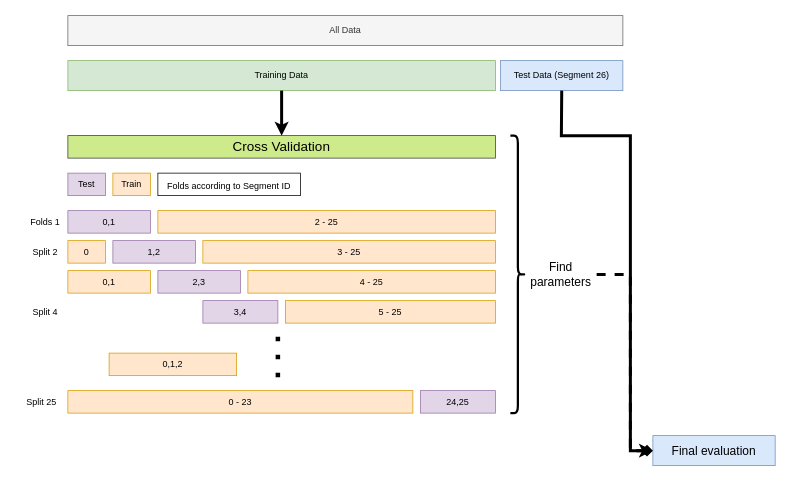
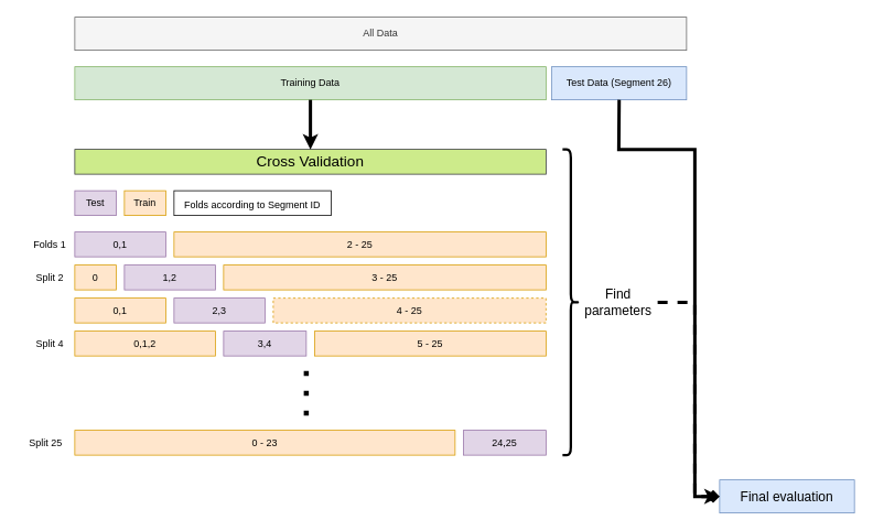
  <mxCell id="0" />
  <mxCell id="1" parent="0" />
  <mxCell id="2" value="" style="group" vertex="1" connectable="0" parent="1"><mxGeometry x="90" y="20" width="740" height="100" as="geometry" /></mxCell>
  <mxCell id="3" value="&lt;div&gt;All Data&lt;/div&gt;" style="rounded=0;whiteSpace=wrap;html=1;fillColor=#f5f5f5;fontColor=#333333;strokeColor=#666666;" vertex="1" parent="2"><mxGeometry width="740" height="40" as="geometry" /></mxCell>
  <mxCell id="4" value="&lt;div&gt;Training Data&lt;/div&gt;" style="rounded=0;whiteSpace=wrap;html=1;fillColor=#d5e8d4;strokeColor=#82b366;" vertex="1" parent="2"><mxGeometry y="60" width="570" height="40" as="geometry" /></mxCell>
  <mxCell id="5" value="&lt;div&gt;Test Data (Segment 26)&lt;br&gt;&lt;/div&gt;" style="rounded=0;whiteSpace=wrap;html=1;fillColor=#dae8fc;strokeColor=#6c8ebf;" vertex="1" parent="2"><mxGeometry x="576.949" y="60" width="163.051" height="40" as="geometry" /></mxCell>
  <mxCell id="6" value="&lt;font style=&quot;font-size: 18px&quot;&gt;Cross Validation&lt;/font&gt;" style="text;html=1;align=center;verticalAlign=middle;whiteSpace=wrap;rounded=0;fillColor=#cdeb8b;strokeColor=#36393d;" vertex="1" parent="1"><mxGeometry x="90" y="180" width="570" height="30" as="geometry" /></mxCell>
  <mxCell id="7" value="" style="endArrow=classic;html=1;rounded=0;fontSize=18;exitX=0.5;exitY=1;exitDx=0;exitDy=0;entryX=0.5;entryY=0;entryDx=0;entryDy=0;strokeWidth=4;" edge="1" parent="1" source="4" target="6"><mxGeometry width="50" height="50" relative="1" as="geometry"><mxPoint x="500" y="280" as="sourcePoint" /><mxPoint x="550" y="230" as="targetPoint" /></mxGeometry></mxCell>
  <mxCell id="8" value="" style="group" vertex="1" connectable="0" parent="1"><mxGeometry x="90" y="230" width="570" height="320" as="geometry" /></mxCell>
  <mxCell id="9" value="0,1" style="rounded=0;whiteSpace=wrap;html=1;fillColor=#e1d5e7;strokeColor=#9673a6;" vertex="1" parent="8"><mxGeometry y="50" width="110" height="30" as="geometry" /></mxCell>
  <mxCell id="10" value="&lt;div&gt;2 - 25&lt;/div&gt;" style="rounded=0;whiteSpace=wrap;html=1;fillColor=#ffe6cc;strokeColor=#d79b00;" vertex="1" parent="8"><mxGeometry x="120" y="50" width="450" height="30" as="geometry" /></mxCell>
  <mxCell id="11" value="Test" style="rounded=0;whiteSpace=wrap;html=1;fillColor=#e1d5e7;strokeColor=#9673a6;" vertex="1" parent="8"><mxGeometry width="50" height="30" as="geometry" /></mxCell>
  <mxCell id="12" value="Train" style="rounded=0;whiteSpace=wrap;html=1;fillColor=#ffe6cc;strokeColor=#d79b00;" vertex="1" parent="8"><mxGeometry x="60" width="50" height="30" as="geometry" /></mxCell>
  <mxCell id="13" value="1,2" style="rounded=0;whiteSpace=wrap;html=1;fillColor=#e1d5e7;strokeColor=#9673a6;" vertex="1" parent="8"><mxGeometry x="60" y="90" width="110" height="30" as="geometry" /></mxCell>
  <mxCell id="14" value="&lt;div&gt;3 - 25&lt;/div&gt;" style="rounded=0;whiteSpace=wrap;html=1;fillColor=#ffe6cc;strokeColor=#d79b00;" vertex="1" parent="8"><mxGeometry x="180" y="90" width="390" height="30" as="geometry" /></mxCell>
  <mxCell id="15" value="0" style="rounded=0;whiteSpace=wrap;html=1;fillColor=#ffe6cc;strokeColor=#d79b00;" vertex="1" parent="8"><mxGeometry y="90" width="50" height="30" as="geometry" /></mxCell>
  <mxCell id="16" value="2,3" style="rounded=0;whiteSpace=wrap;html=1;fillColor=#e1d5e7;strokeColor=#9673a6;" vertex="1" parent="8"><mxGeometry x="120" y="130" width="110" height="30" as="geometry" /></mxCell>
- <mxCell id="17" value="&lt;div&gt;4 - 25&lt;br&gt;&lt;/div&gt;" style="rounded=0;whiteSpace=wrap;html=1;fillColor=#ffe6cc;strokeColor=#d79b00;" vertex="1" parent="8"><mxGeometry x="240" y="130" width="330" height="30" as="geometry" /></mxCell>
+ <mxCell id="17" value="&lt;div&gt;4 - 25&lt;br&gt;&lt;/div&gt;" style="rounded=0;whiteSpace=wrap;html=1;fillColor=#ffe6cc;strokeColor=#d79b00;dashed=1;" vertex="1" parent="8"><mxGeometry x="240" y="130" width="330" height="30" as="geometry" /></mxCell>
  <mxCell id="18" value="0,1" style="rounded=0;whiteSpace=wrap;html=1;fillColor=#ffe6cc;strokeColor=#d79b00;" vertex="1" parent="8"><mxGeometry y="130" width="110" height="30" as="geometry" /></mxCell>
  <mxCell id="19" value="3,4" style="rounded=0;whiteSpace=wrap;html=1;fillColor=#e1d5e7;strokeColor=#9673a6;" vertex="1" parent="8"><mxGeometry x="180" y="170" width="100" height="30" as="geometry" /></mxCell>
  <mxCell id="20" value="&lt;div&gt;5 - 25&lt;/div&gt;" style="rounded=0;whiteSpace=wrap;html=1;fillColor=#ffe6cc;strokeColor=#d79b00;" vertex="1" parent="8"><mxGeometry x="290" y="170" width="280" height="30" as="geometry" /></mxCell>
- <mxCell id="21" value="&lt;div&gt;0,1,2&lt;/div&gt;" style="rounded=0;whiteSpace=wrap;html=1;fillColor=#ffe6cc;strokeColor=#d79b00;" vertex="1" parent="8"><mxGeometry x="55" y="240" width="170" height="30" as="geometry" /></mxCell>
+ <mxCell id="21" value="&lt;div&gt;0,1,2&lt;/div&gt;" style="rounded=0;whiteSpace=wrap;html=1;fillColor=#ffe6cc;strokeColor=#d79b00;" vertex="1" parent="8"><mxGeometry y="170" width="170" height="30" as="geometry" /></mxCell>
  <mxCell id="22" value="" style="endArrow=none;dashed=1;html=1;dashPattern=1 3;strokeWidth=6;rounded=0;fontSize=18;" edge="1" parent="8"><mxGeometry width="50" height="50" relative="1" as="geometry"><mxPoint x="280" y="272" as="sourcePoint" /><mxPoint x="280" y="212" as="targetPoint" /></mxGeometry></mxCell>
  <mxCell id="23" value="0 - 23" style="rounded=0;whiteSpace=wrap;html=1;fillColor=#ffe6cc;strokeColor=#d79b00;" vertex="1" parent="8"><mxGeometry y="290" width="460" height="30" as="geometry" /></mxCell>
  <mxCell id="24" value="24,25" style="rounded=0;whiteSpace=wrap;html=1;fillColor=#e1d5e7;strokeColor=#9673a6;" vertex="1" parent="8"><mxGeometry x="470" y="290" width="100" height="30" as="geometry" /></mxCell>
  <mxCell id="25" value="&lt;font style=&quot;font-size: 12px&quot;&gt;Folds according to Segment ID&lt;/font&gt;" style="rounded=0;whiteSpace=wrap;html=1;fontSize=18;" vertex="1" parent="8"><mxGeometry x="120" width="190" height="30" as="geometry" /></mxCell>
  <mxCell id="26" value="Folds 1" style="text;html=1;strokeColor=none;fillColor=none;align=center;verticalAlign=middle;whiteSpace=wrap;rounded=0;fontSize=12;" vertex="1" parent="1"><mxGeometry x="30" y="280" width="60" height="30" as="geometry" /></mxCell>
  <mxCell id="27" value="Split 2" style="text;html=1;strokeColor=none;fillColor=none;align=center;verticalAlign=middle;whiteSpace=wrap;rounded=0;fontSize=12;" vertex="1" parent="1"><mxGeometry x="30" y="320" width="60" height="30" as="geometry" /></mxCell>
  <mxCell id="28" value="Split 4" style="text;html=1;strokeColor=none;fillColor=none;align=center;verticalAlign=middle;whiteSpace=wrap;rounded=0;fontSize=12;" vertex="1" parent="1"><mxGeometry x="30" y="400" width="60" height="30" as="geometry" /></mxCell>
  <mxCell id="29" value="Split 25" style="text;html=1;strokeColor=none;fillColor=none;align=center;verticalAlign=middle;whiteSpace=wrap;rounded=0;fontSize=12;" vertex="1" parent="1"><mxGeometry x="20" y="520" width="70" height="30" as="geometry" /></mxCell>
  <mxCell id="30" value="" style="shape=curlyBracket;whiteSpace=wrap;html=1;rounded=1;flipH=1;fontSize=12;strokeWidth=3;" vertex="1" parent="1"><mxGeometry x="680" y="180" width="20" height="370" as="geometry" /></mxCell>
  <mxCell id="31" value="&lt;font style=&quot;font-size: 16px&quot;&gt;Find parameters&lt;/font&gt;" style="text;html=1;strokeColor=none;fillColor=none;align=center;verticalAlign=middle;whiteSpace=wrap;rounded=0;fontSize=12;" vertex="1" parent="1"><mxGeometry x="700" y="340" width="95" height="50" as="geometry" /></mxCell>
  <mxCell id="32" value="&lt;div style=&quot;font-size: 16px&quot;&gt;&lt;font style=&quot;font-size: 16px&quot;&gt;Final evaluation&lt;br&gt;&lt;/font&gt;&lt;/div&gt;" style="rounded=0;whiteSpace=wrap;html=1;fillColor=#dae8fc;strokeColor=#6c8ebf;" vertex="1" parent="1"><mxGeometry x="869.999" y="580" width="163.051" height="40" as="geometry" /></mxCell>
  <mxCell id="33" value="" style="endArrow=diamond;html=1;rounded=0;fontSize=18;exitX=0.5;exitY=1;exitDx=0;exitDy=0;entryX=0;entryY=0.5;entryDx=0;entryDy=0;strokeWidth=4;" edge="1" parent="1" source="5" target="32"><mxGeometry width="50" height="50" relative="1" as="geometry"><mxPoint x="747.07" y="150" as="sourcePoint" /><mxPoint x="747.07" y="210" as="targetPoint" /><Array as="points"><mxPoint x="748" y="180" /><mxPoint x="840" y="180" /><mxPoint x="840" y="600" /></Array></mxGeometry></mxCell>
  <mxCell id="34" value="" style="endArrow=classic;html=1;rounded=0;fontSize=18;exitX=1;exitY=0.5;exitDx=0;exitDy=0;entryX=0;entryY=0.5;entryDx=0;entryDy=0;strokeWidth=4;dashed=1;" edge="1" parent="1" source="31" target="32"><mxGeometry width="50" height="50" relative="1" as="geometry"><mxPoint x="907" y="345" as="sourcePoint" /><mxPoint x="907" y="405" as="targetPoint" /><Array as="points"><mxPoint x="840" y="365" /><mxPoint x="840" y="600" /></Array></mxGeometry></mxCell>
